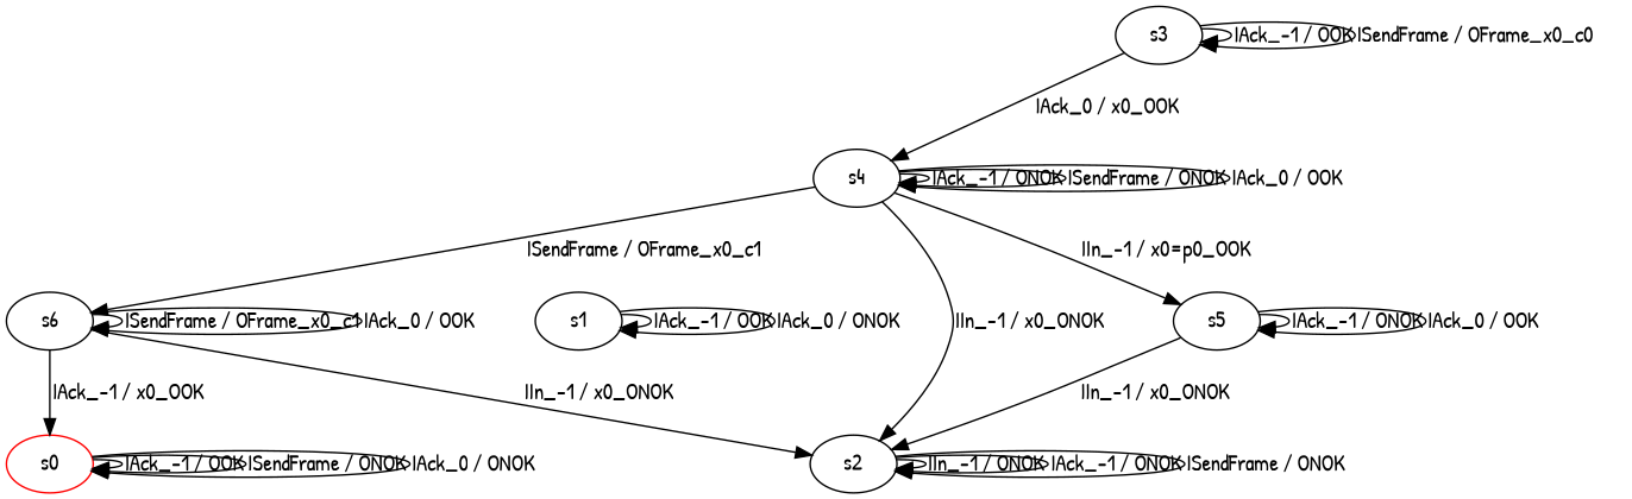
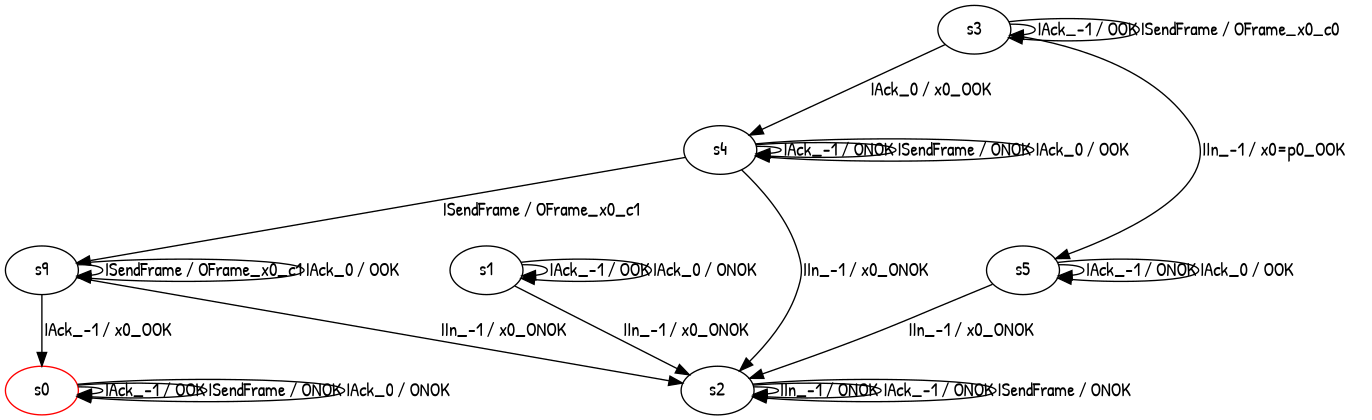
  digraph {
    fontname="Patrick Hand"
    node [fontname="Patrick Hand"]
    edge [fontname="Patrick Hand"]
    n1 [color=red label=s0]
    n2 [label=s1]
    n3 [label=s2]
    n4 [label=s3]
    n5 [label=s4]
    n6 [label=s5]
-   n7 [label=s6]
+   n7 [label=s9]
    n1 -> n1 [label=<<table border="0" cellpadding="1" cellspacing="0"><tr><td>IAck_-1</td><td>/</td><td>OOK</td></tr></table>>]
    n1 -> n1 [label=<<table border="0" cellpadding="1" cellspacing="0"><tr><td>ISendFrame</td><td>/</td><td>ONOK</td></tr></table>>]
    n1 -> n1 [label=<<table border="0" cellpadding="1" cellspacing="0"><tr><td>IAck_0</td><td>/</td><td>ONOK</td></tr></table>>]
    n2 -> n2 [label=<<table border="0" cellpadding="1" cellspacing="0"><tr><td>IAck_-1</td><td>/</td><td>OOK</td></tr></table>>]
    n2 -> n2 [label=<<table border="0" cellpadding="1" cellspacing="0"><tr><td>IAck_0</td><td>/</td><td>ONOK</td></tr></table>>]
+   n2 -> n3 [label=<<table border="0" cellpadding="1" cellspacing="0"><tr><td>IIn_-1</td><td>/</td><td>x0_ONOK</td></tr></table>>]
    n3 -> n3 [label=<<table border="0" cellpadding="1" cellspacing="0"><tr><td>IIn_-1</td><td>/</td><td>ONOK</td></tr></table>>]
    n3 -> n3 [label=<<table border="0" cellpadding="1" cellspacing="0"><tr><td>IAck_-1</td><td>/</td><td>ONOK</td></tr></table>>]
    n3 -> n3 [label=<<table border="0" cellpadding="1" cellspacing="0"><tr><td>ISendFrame</td><td>/</td><td>ONOK</td></tr></table>>]
    n4 -> n4 [label=<<table border="0" cellpadding="1" cellspacing="0"><tr><td>IAck_-1</td><td>/</td><td>OOK</td></tr></table>>]
    n4 -> n4 [label=<<table border="0" cellpadding="1" cellspacing="0"><tr><td>ISendFrame</td><td>/</td><td>OFrame_x0_c0</td></tr></table>>]
    n4 -> n5 [label=<<table border="0" cellpadding="1" cellspacing="0"><tr><td>IAck_0</td><td>/</td><td>x0_OOK</td></tr></table>>]
    n5 -> n3 [label=<<table border="0" cellpadding="1" cellspacing="0"><tr><td>IIn_-1</td><td>/</td><td>x0_ONOK</td></tr></table>>]
    n5 -> n5 [label=<<table border="0" cellpadding="1" cellspacing="0"><tr><td>IAck_-1</td><td>/</td><td>ONOK</td></tr></table>>]
    n5 -> n5 [label=<<table border="0" cellpadding="1" cellspacing="0"><tr><td>ISendFrame</td><td>/</td><td>ONOK</td></tr></table>>]
    n5 -> n5 [label=<<table border="0" cellpadding="1" cellspacing="0"><tr><td>IAck_0</td><td>/</td><td>OOK</td></tr></table>>]
-   n5 -> n6 [label=<<table border="0" cellpadding="1" cellspacing="0"><tr><td>IIn_-1</td><td>/</td><td>x0=p0_OOK</td></tr></table>>]
+   n4 -> n6 [label=<<table border="0" cellpadding="1" cellspacing="0"><tr><td>IIn_-1</td><td>/</td><td>x0=p0_OOK</td></tr></table>>]
    n5 -> n7 [label=<<table border="0" cellpadding="1" cellspacing="0"><tr><td>ISendFrame</td><td>/</td><td>OFrame_x0_c1</td></tr></table>>]
    n6 -> n3 [label=<<table border="0" cellpadding="1" cellspacing="0"><tr><td>IIn_-1</td><td>/</td><td>x0_ONOK</td></tr></table>>]
    n6 -> n6 [label=<<table border="0" cellpadding="1" cellspacing="0"><tr><td>IAck_-1</td><td>/</td><td>ONOK</td></tr></table>>]
    n6 -> n6 [label=<<table border="0" cellpadding="1" cellspacing="0"><tr><td>IAck_0</td><td>/</td><td>OOK</td></tr></table>>]
    n7 -> n1 [label=<<table border="0" cellpadding="1" cellspacing="0"><tr><td>IAck_-1</td><td>/</td><td>x0_OOK</td></tr></table>>]
    n7 -> n3 [label=<<table border="0" cellpadding="1" cellspacing="0"><tr><td>IIn_-1</td><td>/</td><td>x0_ONOK</td></tr></table>>]
    n7 -> n7 [label=<<table border="0" cellpadding="1" cellspacing="0"><tr><td>ISendFrame</td><td>/</td><td>OFrame_x0_c1</td></tr></table>>]
    n7 -> n7 [label=<<table border="0" cellpadding="1" cellspacing="0"><tr><td>IAck_0</td><td>/</td><td>OOK</td></tr></table>>]
  }
